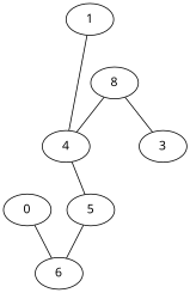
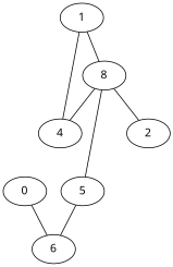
  graph {
    fontname="Noto Sans"
    node [fillcolor=white fontname="Noto Sans" style=filled]
    edge [fontname="Noto Sans"]
    0
    6
    4
    5
    1
    n6 [label=8]
-   3
+   3 [label=2]
    0 -- 6
-   4 -- 5
+   n6 -- 5
    5 -- 6
    1 -- 4
+   1 -- n6
    n6 -- 4
    n6 -- 3
  }
